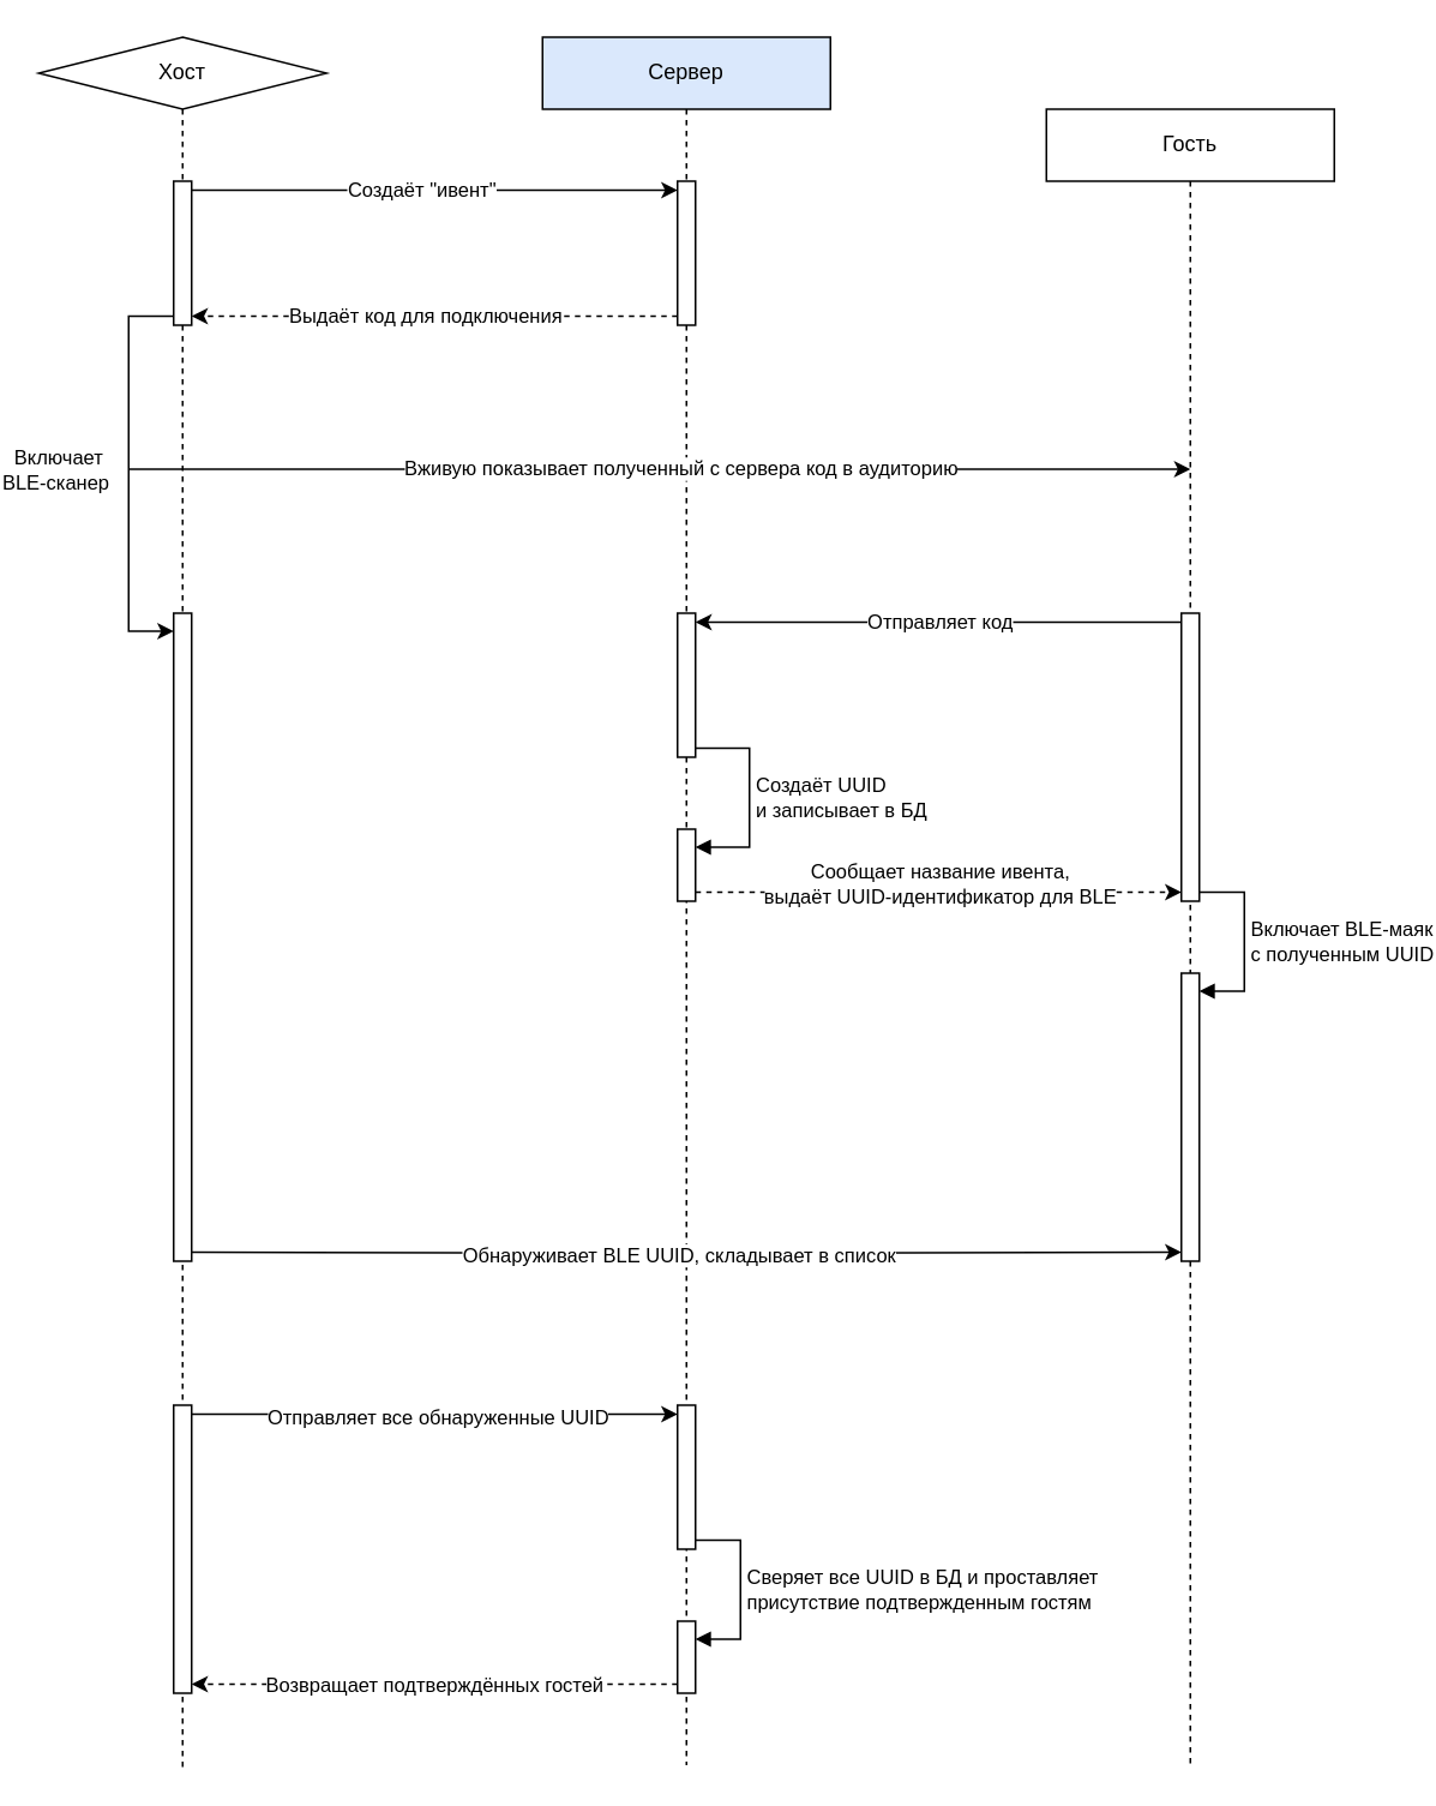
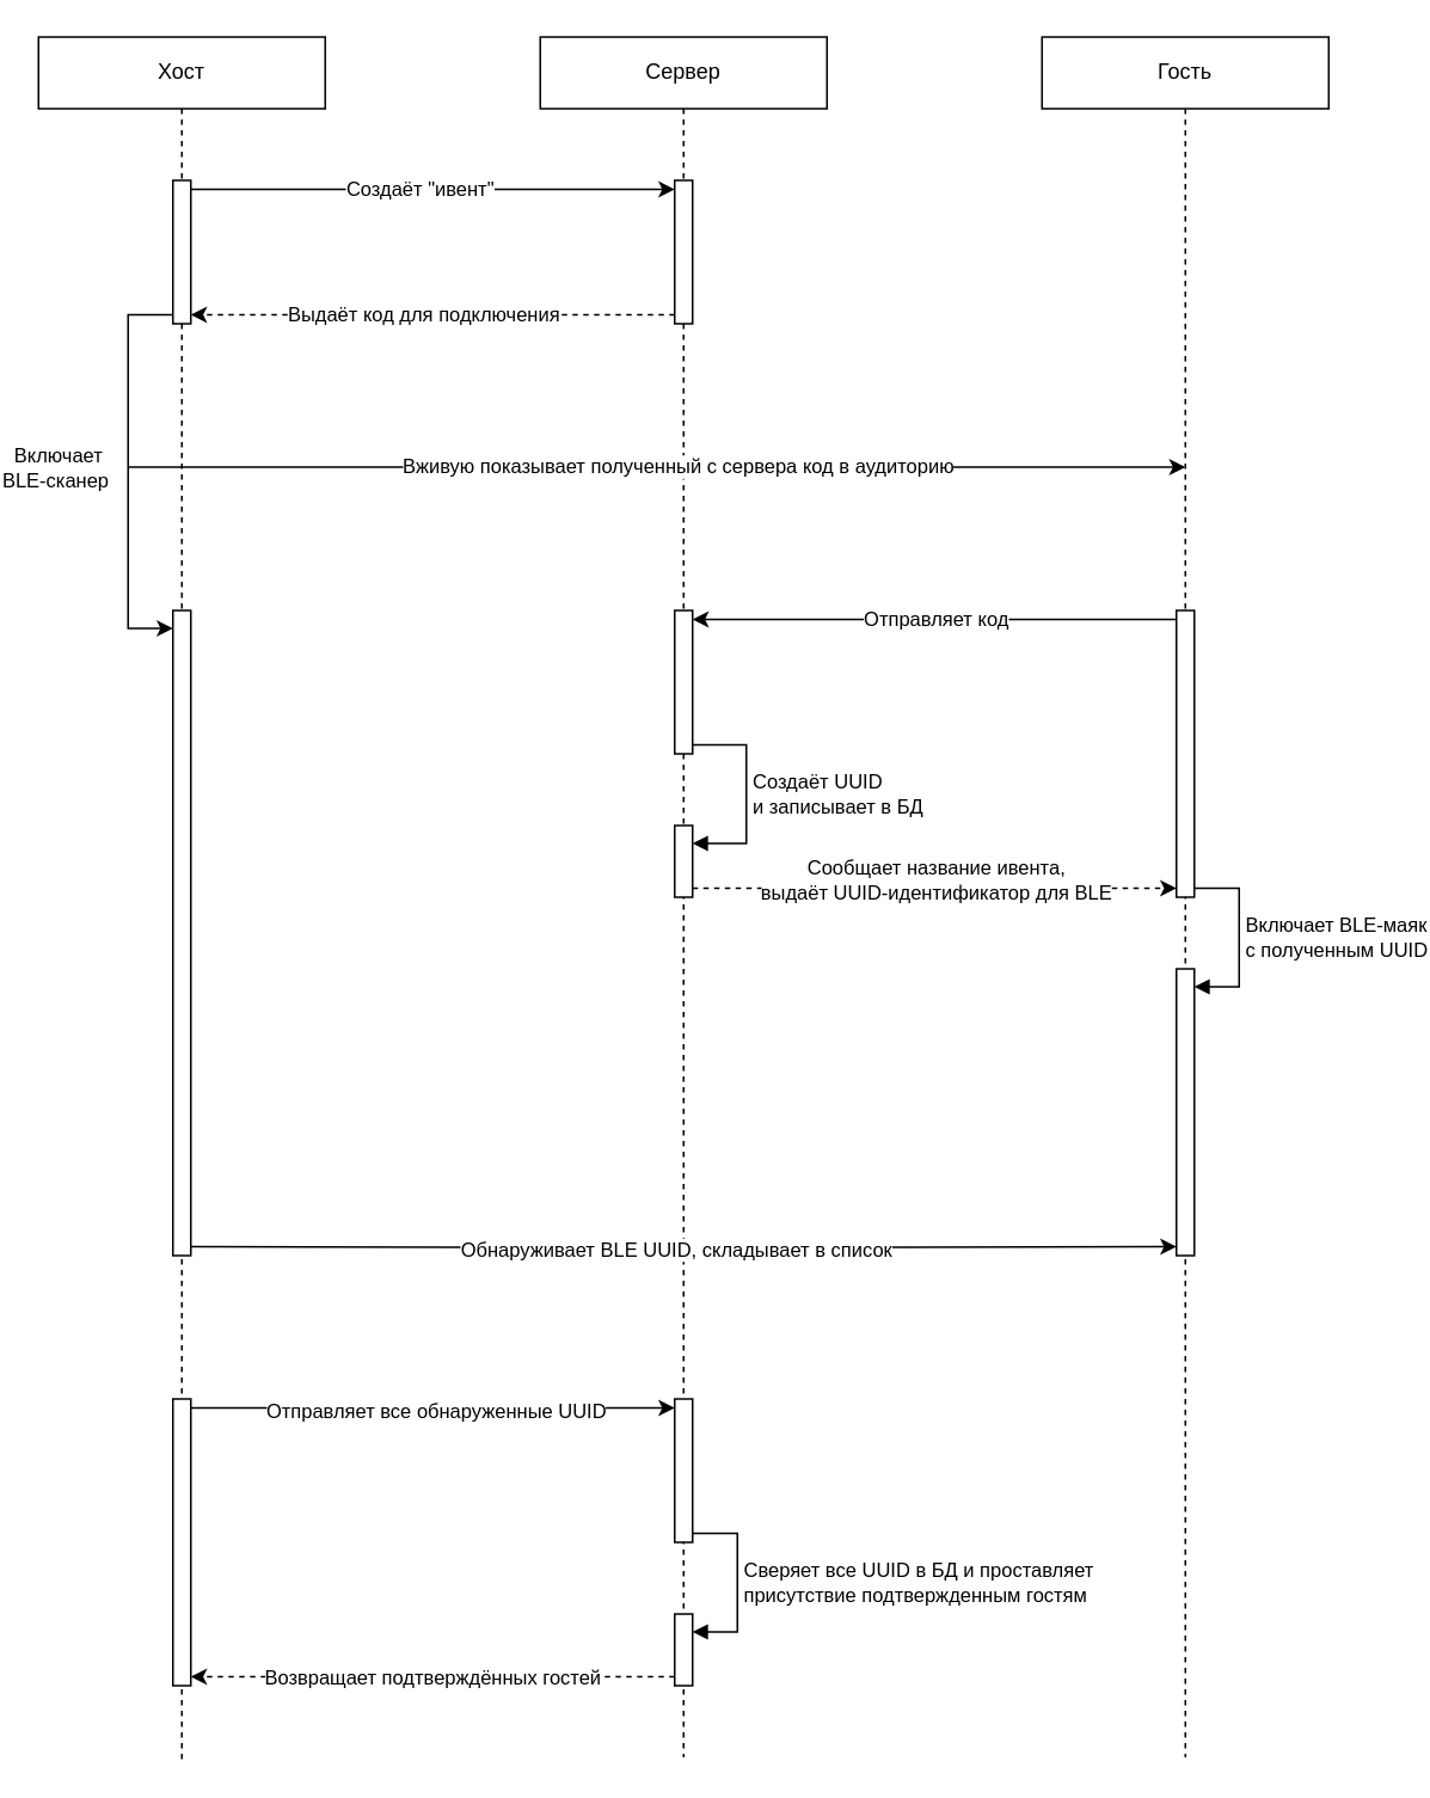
  <mxCell id="0" />
  <mxCell id="1" parent="0" />
  <mxCell id="2" style="edgeStyle=orthogonalEdgeStyle;rounded=0;orthogonalLoop=1;jettySize=auto;html=1;dashed=1;endArrow=none;endFill=0;exitX=0.5;exitY=1;exitDx=0;exitDy=0;" edge="1" parent="1" source="6"><mxGeometry relative="1" as="geometry"><mxPoint x="660" y="980" as="targetPoint" /><mxPoint x="659.5" y="90" as="sourcePoint" /></mxGeometry></mxCell>
  <mxCell id="3" style="edgeStyle=orthogonalEdgeStyle;rounded=0;orthogonalLoop=1;jettySize=auto;html=1;dashed=1;endArrow=none;endFill=0;exitX=0.5;exitY=1;exitDx=0;exitDy=0;" edge="1" parent="1" source="8"><mxGeometry relative="1" as="geometry"><mxPoint x="380" y="980" as="targetPoint" /><mxPoint x="400" y="70" as="sourcePoint" /><Array as="points"><mxPoint x="380" y="980" /><mxPoint x="380" y="980" /></Array></mxGeometry></mxCell>
  <mxCell id="4" style="edgeStyle=orthogonalEdgeStyle;rounded=0;orthogonalLoop=1;jettySize=auto;html=1;dashed=1;endArrow=none;endFill=0;" edge="1" parent="1" source="5"><mxGeometry relative="1" as="geometry"><mxPoint x="100" y="981" as="targetPoint" /></mxGeometry></mxCell>
- <mxCell id="5" value="Хост" style="rhombus;html=1;whiteSpace=wrap;" parent="1" vertex="1"><mxGeometry x="20" y="20" width="160" height="40" as="geometry" /></mxCell>
- <mxCell id="6" value="Гость" style="html=1;whiteSpace=wrap;" parent="1" vertex="1"><mxGeometry x="580" y="60" width="160" height="40" as="geometry" /></mxCell>
+ <mxCell id="5" value="Хост" style="html=1;whiteSpace=wrap;" parent="1" vertex="1"><mxGeometry x="20" y="20" width="160" height="40" as="geometry" /></mxCell>
+ <mxCell id="6" value="Гость" style="html=1;whiteSpace=wrap;" parent="1" vertex="1"><mxGeometry x="580" y="20" width="160" height="40" as="geometry" /></mxCell>
  <mxCell id="7" value="" style="html=1;points=[[0,0,0,0,5],[0,1,0,0,-5],[1,0,0,0,5],[1,1,0,0,-5]];perimeter=orthogonalPerimeter;outlineConnect=0;targetShapes=umlLifeline;portConstraint=eastwest;newEdgeStyle={&quot;curved&quot;:0,&quot;rounded&quot;:0};" parent="1" vertex="1"><mxGeometry x="95" y="100" width="10" height="80" as="geometry" /></mxCell>
- <mxCell id="8" value="Сервер" style="html=1;whiteSpace=wrap;fillColor=#dae8fc;" parent="1" vertex="1"><mxGeometry x="300" y="20" width="160" height="40" as="geometry" /></mxCell>
+ <mxCell id="8" value="Сервер" style="html=1;whiteSpace=wrap;" parent="1" vertex="1"><mxGeometry x="300" y="20" width="160" height="40" as="geometry" /></mxCell>
  <mxCell id="9" value="" style="html=1;points=[[0,0,0,0,5],[0,1,0,0,-5],[1,0,0,0,5],[1,1,0,0,-5]];perimeter=orthogonalPerimeter;outlineConnect=0;targetShapes=umlLifeline;portConstraint=eastwest;newEdgeStyle={&quot;curved&quot;:0,&quot;rounded&quot;:0};" parent="1" vertex="1"><mxGeometry x="375" y="100" width="10" height="80" as="geometry" /></mxCell>
  <mxCell id="10" style="edgeStyle=orthogonalEdgeStyle;rounded=0;orthogonalLoop=1;jettySize=auto;html=1;curved=0;exitX=1;exitY=0;exitDx=0;exitDy=5;exitPerimeter=0;entryX=0;entryY=0;entryDx=0;entryDy=5;entryPerimeter=0;" parent="1" source="7" target="9" edge="1"><mxGeometry relative="1" as="geometry" /></mxCell>
  <mxCell id="11" value="Создаёт &quot;ивент&quot;" style="edgeLabel;html=1;align=center;verticalAlign=middle;resizable=0;points=[];" parent="10" vertex="1" connectable="0"><mxGeometry x="-0.059" relative="1" as="geometry"><mxPoint y="-1" as="offset" /></mxGeometry></mxCell>
  <mxCell id="12" style="edgeStyle=orthogonalEdgeStyle;rounded=0;orthogonalLoop=1;jettySize=auto;html=1;curved=0;exitX=0;exitY=1;exitDx=0;exitDy=-5;exitPerimeter=0;entryX=1;entryY=1;entryDx=0;entryDy=-5;entryPerimeter=0;dashed=1;" parent="1" source="9" target="7" edge="1"><mxGeometry relative="1" as="geometry" /></mxCell>
  <mxCell id="13" value="Выдаёт код для подключения" style="edgeLabel;html=1;align=center;verticalAlign=middle;resizable=0;points=[];" parent="12" vertex="1" connectable="0"><mxGeometry x="0.047" y="1" relative="1" as="geometry"><mxPoint y="-2" as="offset" /></mxGeometry></mxCell>
  <mxCell id="14" style="edgeStyle=orthogonalEdgeStyle;rounded=0;orthogonalLoop=1;jettySize=auto;html=1;curved=0;" parent="1" edge="1"><mxGeometry relative="1" as="geometry"><mxPoint x="70" y="260" as="sourcePoint" /><mxPoint x="660" y="260" as="targetPoint" /></mxGeometry></mxCell>
  <mxCell id="15" value="Вживую показывает полученный с сервера код в аудиторию" style="edgeLabel;html=1;align=center;verticalAlign=middle;resizable=0;points=[];" parent="14" vertex="1" connectable="0"><mxGeometry x="-0.059" relative="1" as="geometry"><mxPoint x="28" y="-1" as="offset" /></mxGeometry></mxCell>
  <mxCell id="16" value="" style="html=1;points=[[0,0,0,0,5],[0,1,0,0,-5],[1,0,0,0,5],[1,1,0,0,-5]];perimeter=orthogonalPerimeter;outlineConnect=0;targetShapes=umlLifeline;portConstraint=eastwest;newEdgeStyle={&quot;curved&quot;:0,&quot;rounded&quot;:0};" parent="1" vertex="1"><mxGeometry x="655" y="340" width="10" height="160" as="geometry" /></mxCell>
  <mxCell id="17" value="" style="html=1;points=[[0,0,0,0,5],[0,1,0,0,-5],[1,0,0,0,5],[1,1,0,0,-5]];perimeter=orthogonalPerimeter;outlineConnect=0;targetShapes=umlLifeline;portConstraint=eastwest;newEdgeStyle={&quot;curved&quot;:0,&quot;rounded&quot;:0};" parent="1" vertex="1"><mxGeometry x="375" y="340" width="10" height="80" as="geometry" /></mxCell>
  <mxCell id="18" style="edgeStyle=orthogonalEdgeStyle;rounded=0;orthogonalLoop=1;jettySize=auto;html=1;curved=0;exitX=0;exitY=0;exitDx=0;exitDy=5;exitPerimeter=0;entryX=1;entryY=0;entryDx=0;entryDy=5;entryPerimeter=0;" parent="1" source="16" target="17" edge="1"><mxGeometry relative="1" as="geometry" /></mxCell>
  <mxCell id="19" value="Отправляет код" style="edgeLabel;html=1;align=center;verticalAlign=middle;resizable=0;points=[];" parent="18" vertex="1" connectable="0"><mxGeometry x="0.056" y="-1" relative="1" as="geometry"><mxPoint x="8" as="offset" /></mxGeometry></mxCell>
  <mxCell id="20" value="" style="html=1;points=[[0,0,0,0,5],[0,1,0,0,-5],[1,0,0,0,5],[1,1,0,0,-5]];perimeter=orthogonalPerimeter;outlineConnect=0;targetShapes=umlLifeline;portConstraint=eastwest;newEdgeStyle={&quot;curved&quot;:0,&quot;rounded&quot;:0};" parent="1" vertex="1"><mxGeometry x="655" y="540" width="10" height="160" as="geometry" /></mxCell>
  <mxCell id="21" value="Включает BLE-маяк&lt;div&gt;с полученным UUID&lt;/div&gt;" style="html=1;align=left;spacingLeft=2;endArrow=block;rounded=0;edgeStyle=orthogonalEdgeStyle;curved=0;rounded=0;exitX=1;exitY=1;exitDx=0;exitDy=-5;exitPerimeter=0;" parent="1" source="16" target="20" edge="1"><mxGeometry x="0.002" relative="1" as="geometry"><mxPoint x="660" y="440" as="sourcePoint" /><Array as="points"><mxPoint x="690" y="495" /><mxPoint x="690" y="550" /></Array><mxPoint as="offset" /></mxGeometry></mxCell>
  <mxCell id="22" value="" style="html=1;points=[[0,0,0,0,5],[0,1,0,0,-5],[1,0,0,0,5],[1,1,0,0,-5]];perimeter=orthogonalPerimeter;outlineConnect=0;targetShapes=umlLifeline;portConstraint=eastwest;newEdgeStyle={&quot;curved&quot;:0,&quot;rounded&quot;:0};" parent="1" vertex="1"><mxGeometry x="95" y="340" width="10" height="360" as="geometry" /></mxCell>
  <mxCell id="23" style="edgeStyle=orthogonalEdgeStyle;rounded=0;orthogonalLoop=1;jettySize=auto;html=1;curved=0;exitX=0;exitY=1;exitDx=0;exitDy=-5;exitPerimeter=0;" parent="1" source="7" target="22" edge="1"><mxGeometry relative="1" as="geometry"><mxPoint x="40" y="200" as="sourcePoint" /><mxPoint x="80" y="350" as="targetPoint" /><Array as="points"><mxPoint x="70" y="175" /><mxPoint x="70" y="350" /></Array></mxGeometry></mxCell>
  <mxCell id="24" value="Включает&lt;div&gt;BLE-сканер&amp;nbsp;&lt;/div&gt;" style="edgeLabel;html=1;align=center;verticalAlign=middle;resizable=0;points=[];" vertex="1" connectable="0" parent="1"><mxGeometry x="30" y="260" as="geometry" /></mxCell>
  <mxCell id="25" style="edgeStyle=orthogonalEdgeStyle;rounded=0;orthogonalLoop=1;jettySize=auto;html=1;curved=0;exitX=1;exitY=1;exitDx=0;exitDy=-5;exitPerimeter=0;entryX=0;entryY=1;entryDx=0;entryDy=-5;entryPerimeter=0;" edge="1" parent="1" target="20"><mxGeometry relative="1" as="geometry"><mxPoint x="105" y="695" as="sourcePoint" /><mxPoint x="190" y="670" as="targetPoint" /></mxGeometry></mxCell>
  <mxCell id="26" value="Обнаруживает BLE UUID, складывает в список" style="edgeLabel;html=1;align=center;verticalAlign=middle;resizable=0;points=[];" vertex="1" connectable="0" parent="25"><mxGeometry x="0.056" y="-1" relative="1" as="geometry"><mxPoint x="-20" as="offset" /></mxGeometry></mxCell>
  <mxCell id="27" value="" style="html=1;points=[[0,0,0,0,5],[0,1,0,0,-5],[1,0,0,0,5],[1,1,0,0,-5]];perimeter=orthogonalPerimeter;outlineConnect=0;targetShapes=umlLifeline;portConstraint=eastwest;newEdgeStyle={&quot;curved&quot;:0,&quot;rounded&quot;:0};" vertex="1" parent="1"><mxGeometry x="95" y="780" width="10" height="160" as="geometry" /></mxCell>
  <mxCell id="28" value="" style="html=1;points=[[0,0,0,0,5],[0,1,0,0,-5],[1,0,0,0,5],[1,1,0,0,-5]];perimeter=orthogonalPerimeter;outlineConnect=0;targetShapes=umlLifeline;portConstraint=eastwest;newEdgeStyle={&quot;curved&quot;:0,&quot;rounded&quot;:0};" vertex="1" parent="1"><mxGeometry x="375" y="780" width="10" height="80" as="geometry" /></mxCell>
  <mxCell id="29" style="edgeStyle=orthogonalEdgeStyle;rounded=0;orthogonalLoop=1;jettySize=auto;html=1;curved=0;exitX=1;exitY=0;exitDx=0;exitDy=5;exitPerimeter=0;entryX=0;entryY=0;entryDx=0;entryDy=5;entryPerimeter=0;" edge="1" parent="1" source="27" target="28"><mxGeometry relative="1" as="geometry"><mxPoint x="100" y="730" as="sourcePoint" /><mxPoint x="650" y="730" as="targetPoint" /><Array as="points"><mxPoint x="330" y="785" /><mxPoint x="330" y="785" /></Array></mxGeometry></mxCell>
  <mxCell id="30" value="Отправляет все обнаруженные UUID" style="edgeLabel;html=1;align=center;verticalAlign=middle;resizable=0;points=[];" vertex="1" connectable="0" parent="29"><mxGeometry x="0.056" y="-1" relative="1" as="geometry"><mxPoint x="-7" as="offset" /></mxGeometry></mxCell>
  <mxCell id="31" value="" style="html=1;points=[[0,0,0,0,5],[0,1,0,0,-5],[1,0,0,0,5],[1,1,0,0,-5]];perimeter=orthogonalPerimeter;outlineConnect=0;targetShapes=umlLifeline;portConstraint=eastwest;newEdgeStyle={&quot;curved&quot;:0,&quot;rounded&quot;:0};" vertex="1" parent="1"><mxGeometry x="375" y="900" width="10" height="40" as="geometry" /></mxCell>
  <mxCell id="32" value="Сверяет все UUID в БД и проставляет&lt;div&gt;присутствие подтвержденным гостям&lt;/div&gt;" style="html=1;align=left;spacingLeft=2;endArrow=block;rounded=0;edgeStyle=orthogonalEdgeStyle;curved=0;rounded=0;exitX=1;exitY=1;exitDx=0;exitDy=-5;exitPerimeter=0;" edge="1" parent="1" source="28" target="31"><mxGeometry x="0.007" relative="1" as="geometry"><mxPoint x="420" y="840" as="sourcePoint" /><Array as="points"><mxPoint x="410" y="855" /><mxPoint x="410" y="910" /></Array><mxPoint as="offset" /><mxPoint x="420" y="935" as="targetPoint" /></mxGeometry></mxCell>
  <mxCell id="33" style="edgeStyle=orthogonalEdgeStyle;rounded=0;orthogonalLoop=1;jettySize=auto;html=1;curved=0;exitX=0;exitY=1;exitDx=0;exitDy=-5;exitPerimeter=0;entryX=1;entryY=1;entryDx=0;entryDy=-5;entryPerimeter=0;dashed=1;" edge="1" parent="1" source="31" target="27"><mxGeometry relative="1" as="geometry"><mxPoint x="270" y="1060" as="sourcePoint" /><mxPoint x="540" y="1060" as="targetPoint" /><Array as="points"><mxPoint x="240" y="935" /><mxPoint x="240" y="935" /></Array></mxGeometry></mxCell>
  <mxCell id="34" value="Возвращает подтверждённых гостей" style="edgeLabel;html=1;align=center;verticalAlign=middle;resizable=0;points=[];" vertex="1" connectable="0" parent="33"><mxGeometry x="0.056" y="-1" relative="1" as="geometry"><mxPoint x="7" y="1" as="offset" /></mxGeometry></mxCell>
  <mxCell id="35" style="edgeStyle=orthogonalEdgeStyle;rounded=0;orthogonalLoop=1;jettySize=auto;html=1;curved=0;exitX=1;exitY=1;exitDx=0;exitDy=-5;exitPerimeter=0;dashed=1;entryX=0;entryY=1;entryDx=0;entryDy=-5;entryPerimeter=0;" edge="1" parent="1" source="36" target="16"><mxGeometry relative="1" as="geometry"><mxPoint x="394" y="490" as="sourcePoint" /><mxPoint x="650" y="500" as="targetPoint" /></mxGeometry></mxCell>
  <mxCell id="36" value="" style="html=1;points=[[0,0,0,0,5],[0,1,0,0,-5],[1,0,0,0,5],[1,1,0,0,-5]];perimeter=orthogonalPerimeter;outlineConnect=0;targetShapes=umlLifeline;portConstraint=eastwest;newEdgeStyle={&quot;curved&quot;:0,&quot;rounded&quot;:0};" vertex="1" parent="1"><mxGeometry x="375" y="460" width="10" height="40" as="geometry" /></mxCell>
  <mxCell id="37" value="Создаёт UUID&lt;div&gt;и записывает в БД&lt;/div&gt;" style="html=1;align=left;spacingLeft=2;endArrow=block;rounded=0;edgeStyle=orthogonalEdgeStyle;curved=0;rounded=0;exitX=1;exitY=1;exitDx=0;exitDy=-5;exitPerimeter=0;" edge="1" parent="1" target="36" source="17"><mxGeometry x="0.007" relative="1" as="geometry"><mxPoint x="390" y="460" as="sourcePoint" /><Array as="points"><mxPoint x="415" y="415" /><mxPoint x="415" y="470" /></Array><mxPoint as="offset" /><mxPoint x="425" y="540" as="targetPoint" /></mxGeometry></mxCell>
  <mxCell id="38" value="Сообщает название ивента,&lt;div&gt;выдаёт UUID-идентификатор для BLE&lt;/div&gt;" style="edgeLabel;html=1;align=center;verticalAlign=middle;resizable=0;points=[];" vertex="1" connectable="0" parent="1"><mxGeometry x="520" y="490" as="geometry" /></mxCell>
